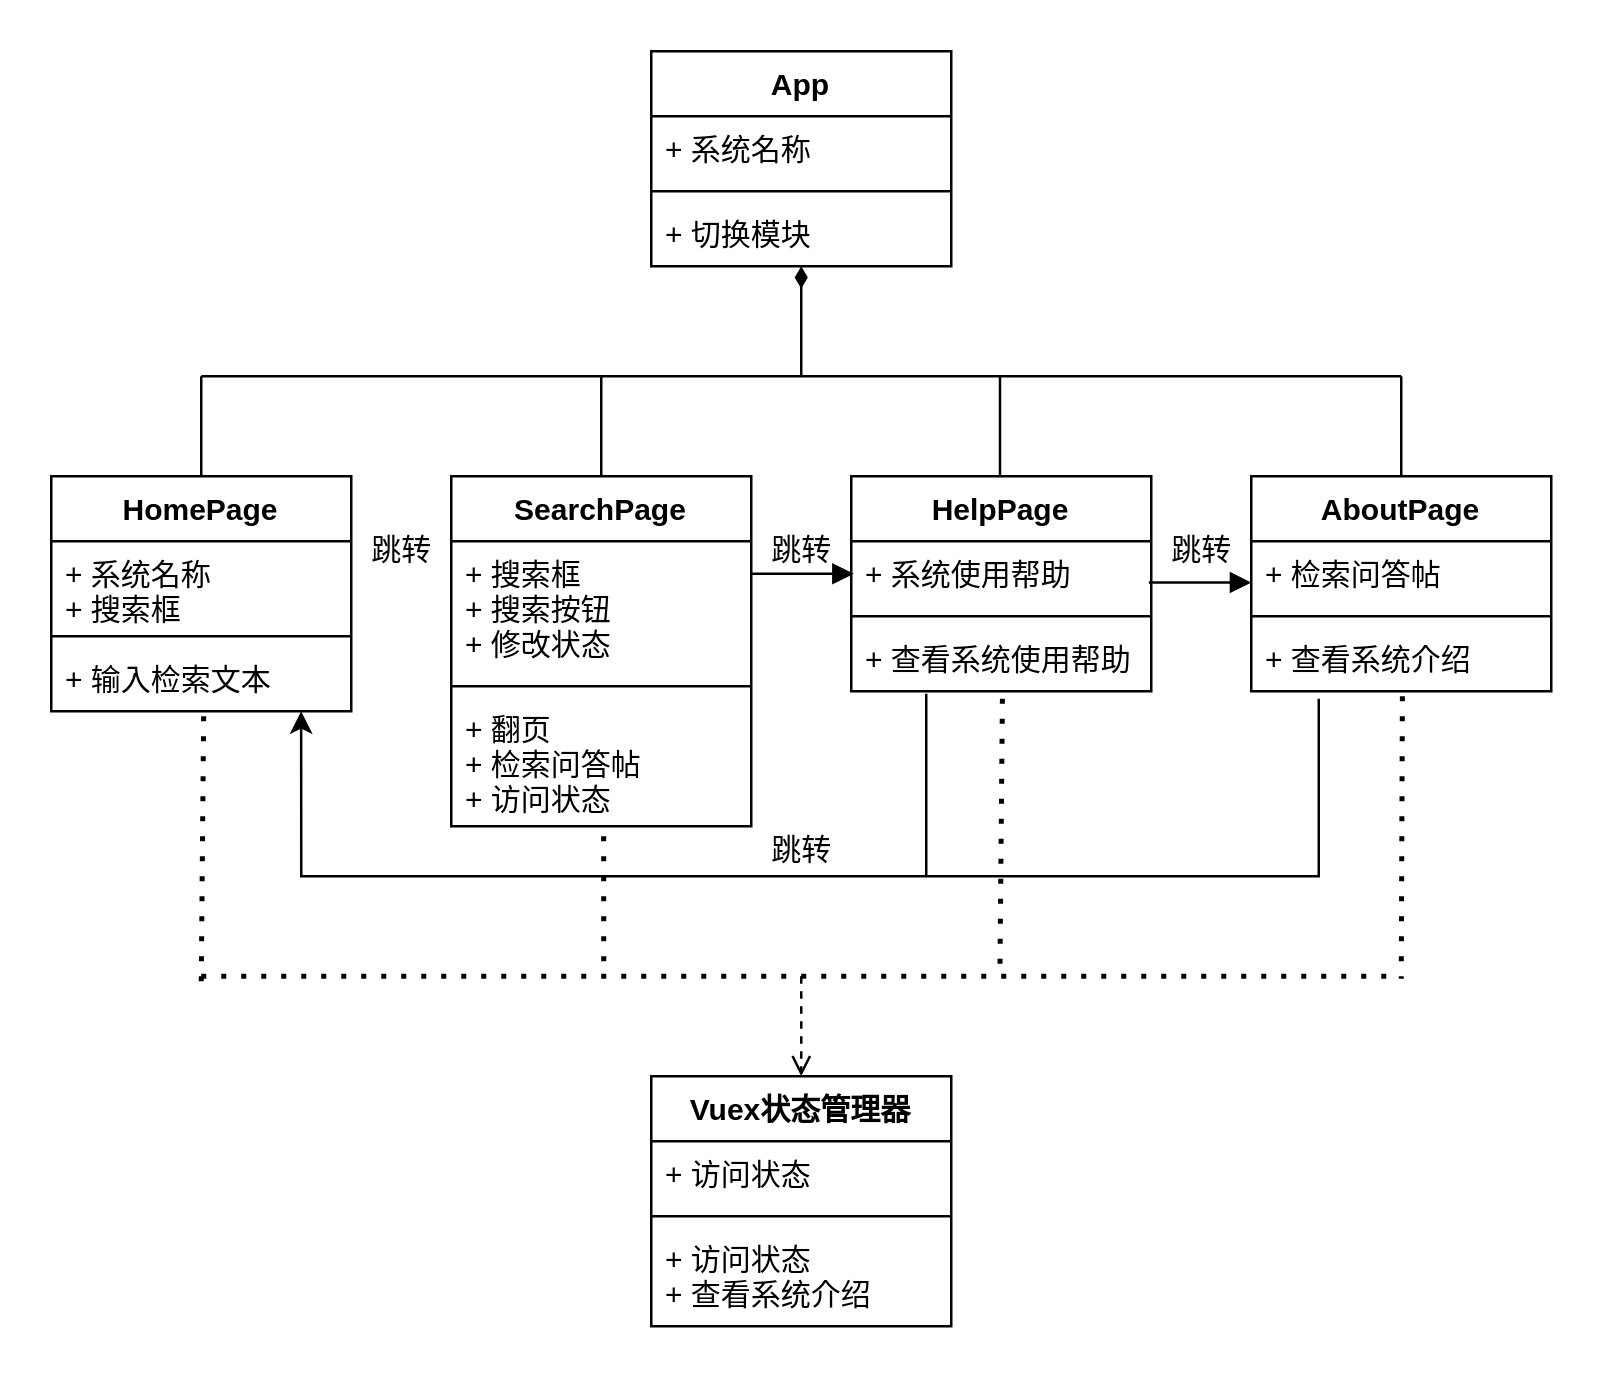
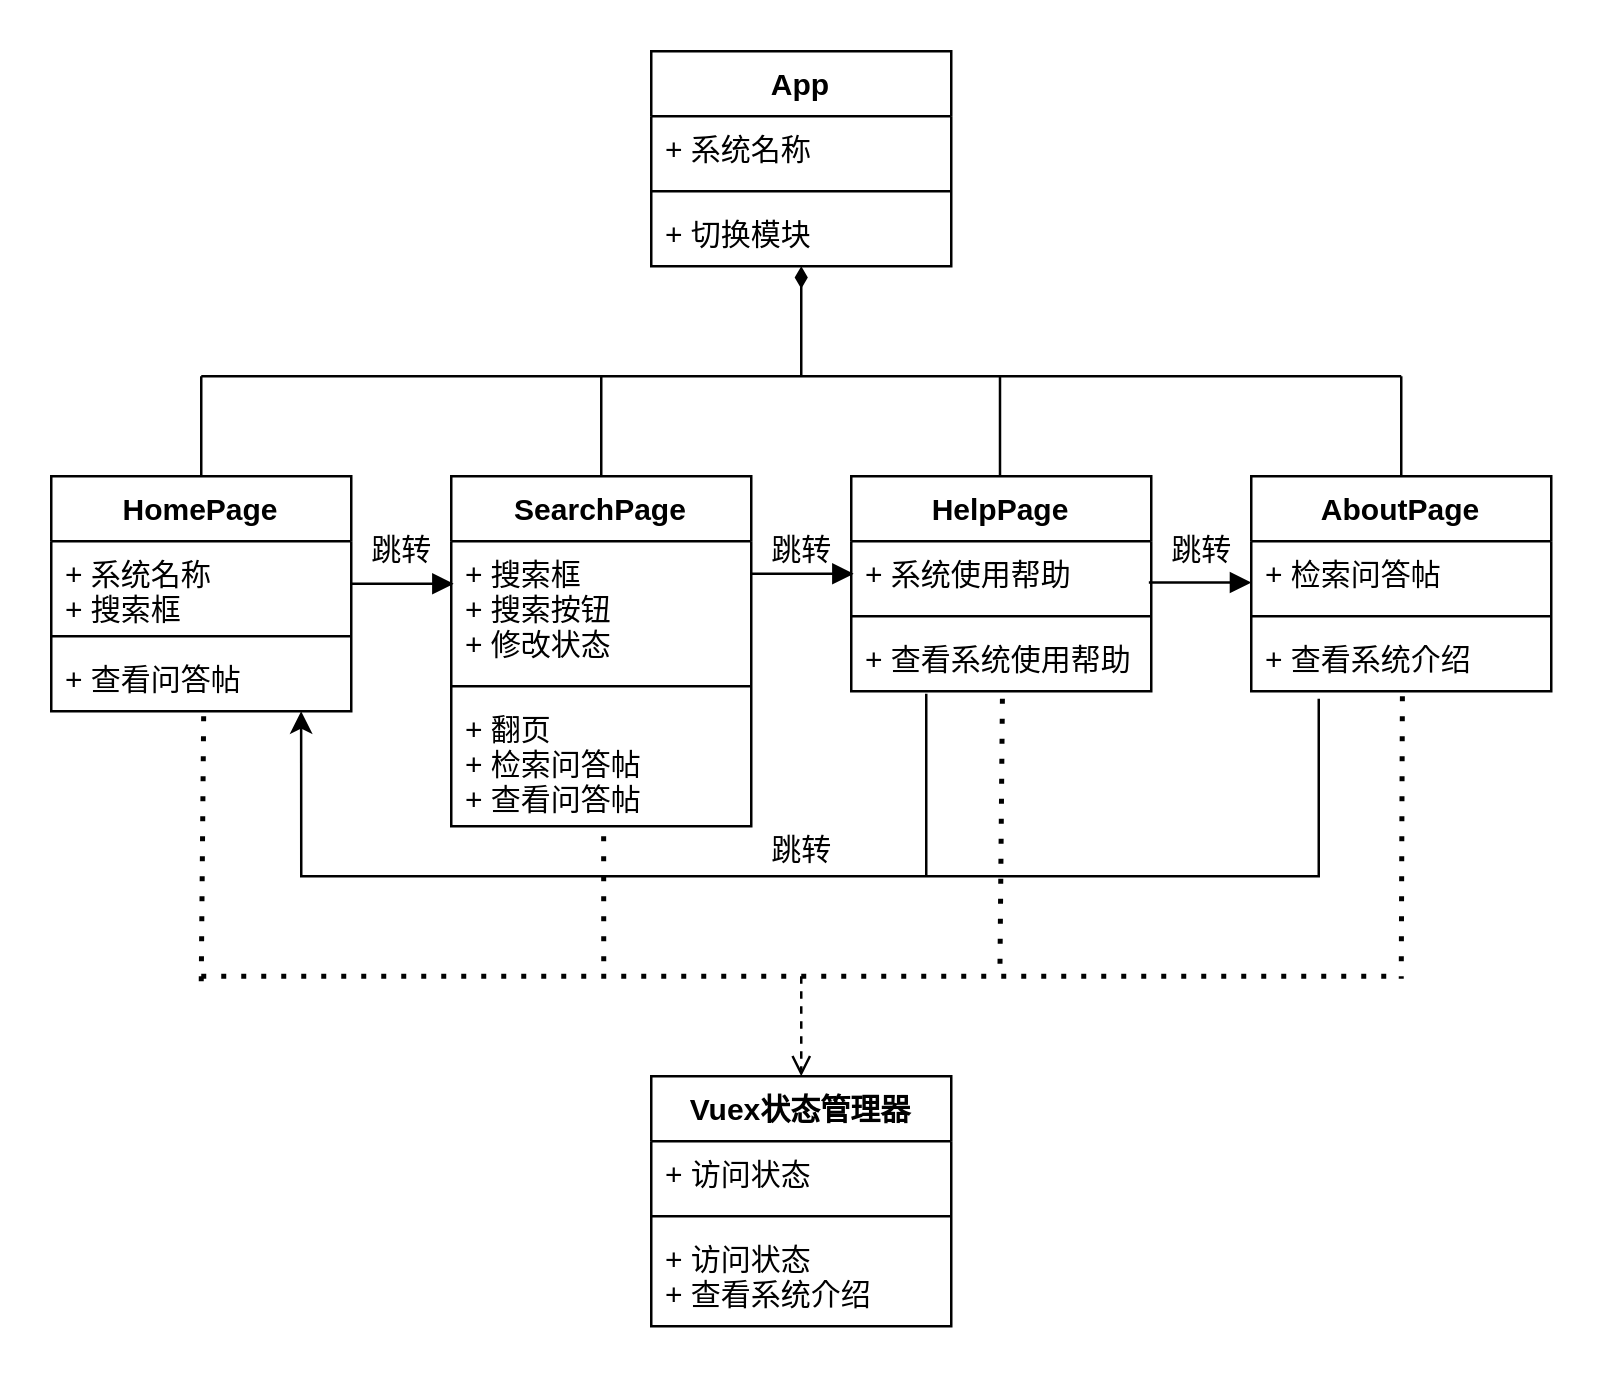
  <mxCell id="0" />
  <mxCell id="1" parent="0" />
  <mxCell id="2" value="App" style="swimlane;fontStyle=1;align=center;verticalAlign=top;childLayout=stackLayout;horizontal=1;startSize=26;horizontalStack=0;resizeParent=1;resizeParentMax=0;resizeLast=0;collapsible=1;marginBottom=0;" vertex="1" parent="1"><mxGeometry x="260" y="20" width="120" height="86" as="geometry" /></mxCell>
  <mxCell id="3" value="+ 系统名称" style="text;strokeColor=none;fillColor=none;align=left;verticalAlign=top;spacingLeft=4;spacingRight=4;overflow=hidden;rotatable=0;points=[[0,0.5],[1,0.5]];portConstraint=eastwest;" vertex="1" parent="2"><mxGeometry y="26" width="120" height="26" as="geometry" /></mxCell>
  <mxCell id="4" value="" style="line;strokeWidth=1;fillColor=none;align=left;verticalAlign=middle;spacingTop=-1;spacingLeft=3;spacingRight=3;rotatable=0;labelPosition=right;points=[];portConstraint=eastwest;" vertex="1" parent="2"><mxGeometry y="52" width="120" height="8" as="geometry" /></mxCell>
  <mxCell id="5" value="+ 切换模块" style="text;strokeColor=none;fillColor=none;align=left;verticalAlign=top;spacingLeft=4;spacingRight=4;overflow=hidden;rotatable=0;points=[[0,0.5],[1,0.5]];portConstraint=eastwest;" vertex="1" parent="2"><mxGeometry y="60" width="120" height="26" as="geometry" /></mxCell>
  <mxCell id="6" value="HomePage" style="swimlane;fontStyle=1;align=center;verticalAlign=top;childLayout=stackLayout;horizontal=1;startSize=26;horizontalStack=0;resizeParent=1;resizeParentMax=0;resizeLast=0;collapsible=1;marginBottom=0;" vertex="1" parent="1"><mxGeometry x="20" y="190" width="120" height="94" as="geometry" /></mxCell>
  <mxCell id="7" value="+ 系统名称&#10;+ 搜索框" style="text;strokeColor=none;fillColor=none;align=left;verticalAlign=top;spacingLeft=4;spacingRight=4;overflow=hidden;rotatable=0;points=[[0,0.5],[1,0.5]];portConstraint=eastwest;" vertex="1" parent="6"><mxGeometry y="26" width="120" height="34" as="geometry" /></mxCell>
  <mxCell id="8" value="" style="line;strokeWidth=1;fillColor=none;align=left;verticalAlign=middle;spacingTop=-1;spacingLeft=3;spacingRight=3;rotatable=0;labelPosition=right;points=[];portConstraint=eastwest;" vertex="1" parent="6"><mxGeometry y="60" width="120" height="8" as="geometry" /></mxCell>
- <mxCell id="9" value="+ 输入检索文本" style="text;strokeColor=none;fillColor=none;align=left;verticalAlign=top;spacingLeft=4;spacingRight=4;overflow=hidden;rotatable=0;points=[[0,0.5],[1,0.5]];portConstraint=eastwest;" vertex="1" parent="6"><mxGeometry y="68" width="120" height="26" as="geometry" /></mxCell>
+ <mxCell id="9" value="+ 查看问答帖" style="text;strokeColor=none;fillColor=none;align=left;verticalAlign=top;spacingLeft=4;spacingRight=4;overflow=hidden;rotatable=0;points=[[0,0.5],[1,0.5]];portConstraint=eastwest;" vertex="1" parent="6"><mxGeometry y="68" width="120" height="26" as="geometry" /></mxCell>
  <mxCell id="10" value="Vuex状态管理器" style="swimlane;fontStyle=1;align=center;verticalAlign=top;childLayout=stackLayout;horizontal=1;startSize=26;horizontalStack=0;resizeParent=1;resizeParentMax=0;resizeLast=0;collapsible=1;marginBottom=0;" vertex="1" parent="1"><mxGeometry x="260" y="430" width="120" height="100" as="geometry" /></mxCell>
  <mxCell id="11" value="+ 访问状态" style="text;strokeColor=none;fillColor=none;align=left;verticalAlign=top;spacingLeft=4;spacingRight=4;overflow=hidden;rotatable=0;points=[[0,0.5],[1,0.5]];portConstraint=eastwest;" vertex="1" parent="10"><mxGeometry y="26" width="120" height="26" as="geometry" /></mxCell>
  <mxCell id="12" value="" style="line;strokeWidth=1;fillColor=none;align=left;verticalAlign=middle;spacingTop=-1;spacingLeft=3;spacingRight=3;rotatable=0;labelPosition=right;points=[];portConstraint=eastwest;" vertex="1" parent="10"><mxGeometry y="52" width="120" height="8" as="geometry" /></mxCell>
  <mxCell id="13" value="+ 访问状态&#10;+ 查看系统介绍" style="text;strokeColor=none;fillColor=none;align=left;verticalAlign=top;spacingLeft=4;spacingRight=4;overflow=hidden;rotatable=0;points=[[0,0.5],[1,0.5]];portConstraint=eastwest;" vertex="1" parent="10"><mxGeometry y="60" width="120" height="40" as="geometry" /></mxCell>
  <mxCell id="14" value="SearchPage" style="swimlane;fontStyle=1;align=center;verticalAlign=top;childLayout=stackLayout;horizontal=1;startSize=26;horizontalStack=0;resizeParent=1;resizeParentMax=0;resizeLast=0;collapsible=1;marginBottom=0;" vertex="1" parent="1"><mxGeometry x="180" y="190" width="120" height="140" as="geometry" /></mxCell>
  <mxCell id="15" value="+ 搜索框&#10;+ 搜索按钮&#10;+ 修改状态" style="text;strokeColor=none;fillColor=none;align=left;verticalAlign=top;spacingLeft=4;spacingRight=4;overflow=hidden;rotatable=0;points=[[0,0.5],[1,0.5]];portConstraint=eastwest;" vertex="1" parent="14"><mxGeometry y="26" width="120" height="54" as="geometry" /></mxCell>
  <mxCell id="16" value="" style="line;strokeWidth=1;fillColor=none;align=left;verticalAlign=middle;spacingTop=-1;spacingLeft=3;spacingRight=3;rotatable=0;labelPosition=right;points=[];portConstraint=eastwest;" vertex="1" parent="14"><mxGeometry y="80" width="120" height="8" as="geometry" /></mxCell>
- <mxCell id="17" value="+ 翻页&#10;+ 检索问答帖&#10;+ 访问状态" style="text;strokeColor=none;fillColor=none;align=left;verticalAlign=top;spacingLeft=4;spacingRight=4;overflow=hidden;rotatable=0;points=[[0,0.5],[1,0.5]];portConstraint=eastwest;" vertex="1" parent="14"><mxGeometry y="88" width="120" height="52" as="geometry" /></mxCell>
+ <mxCell id="17" value="+ 翻页&#10;+ 检索问答帖&#10;+ 查看问答帖" style="text;strokeColor=none;fillColor=none;align=left;verticalAlign=top;spacingLeft=4;spacingRight=4;overflow=hidden;rotatable=0;points=[[0,0.5],[1,0.5]];portConstraint=eastwest;" vertex="1" parent="14"><mxGeometry y="88" width="120" height="52" as="geometry" /></mxCell>
  <mxCell id="18" value="AboutPage" style="swimlane;fontStyle=1;align=center;verticalAlign=top;childLayout=stackLayout;horizontal=1;startSize=26;horizontalStack=0;resizeParent=1;resizeParentMax=0;resizeLast=0;collapsible=1;marginBottom=0;" vertex="1" parent="1"><mxGeometry x="500" y="190" width="120" height="86" as="geometry" /></mxCell>
  <mxCell id="19" value="+ 检索问答帖" style="text;strokeColor=none;fillColor=none;align=left;verticalAlign=top;spacingLeft=4;spacingRight=4;overflow=hidden;rotatable=0;points=[[0,0.5],[1,0.5]];portConstraint=eastwest;" vertex="1" parent="18"><mxGeometry y="26" width="120" height="26" as="geometry" /></mxCell>
  <mxCell id="20" value="" style="line;strokeWidth=1;fillColor=none;align=left;verticalAlign=middle;spacingTop=-1;spacingLeft=3;spacingRight=3;rotatable=0;labelPosition=right;points=[];portConstraint=eastwest;" vertex="1" parent="18"><mxGeometry y="52" width="120" height="8" as="geometry" /></mxCell>
  <mxCell id="21" value="+ 查看系统介绍" style="text;strokeColor=none;fillColor=none;align=left;verticalAlign=top;spacingLeft=4;spacingRight=4;overflow=hidden;rotatable=0;points=[[0,0.5],[1,0.5]];portConstraint=eastwest;" vertex="1" parent="18"><mxGeometry y="60" width="120" height="26" as="geometry" /></mxCell>
  <mxCell id="22" value="HelpPage" style="swimlane;fontStyle=1;align=center;verticalAlign=top;childLayout=stackLayout;horizontal=1;startSize=26;horizontalStack=0;resizeParent=1;resizeParentMax=0;resizeLast=0;collapsible=1;marginBottom=0;" vertex="1" parent="1"><mxGeometry x="340" y="190" width="120" height="86" as="geometry" /></mxCell>
  <mxCell id="23" value="+ 系统使用帮助" style="text;strokeColor=none;fillColor=none;align=left;verticalAlign=top;spacingLeft=4;spacingRight=4;overflow=hidden;rotatable=0;points=[[0,0.5],[1,0.5]];portConstraint=eastwest;" vertex="1" parent="22"><mxGeometry y="26" width="120" height="26" as="geometry" /></mxCell>
  <mxCell id="24" value="" style="line;strokeWidth=1;fillColor=none;align=left;verticalAlign=middle;spacingTop=-1;spacingLeft=3;spacingRight=3;rotatable=0;labelPosition=right;points=[];portConstraint=eastwest;" vertex="1" parent="22"><mxGeometry y="52" width="120" height="8" as="geometry" /></mxCell>
  <mxCell id="25" value="+ 查看系统使用帮助" style="text;strokeColor=none;fillColor=none;align=left;verticalAlign=top;spacingLeft=4;spacingRight=4;overflow=hidden;rotatable=0;points=[[0,0.5],[1,0.5]];portConstraint=eastwest;" vertex="1" parent="22"><mxGeometry y="60" width="120" height="26" as="geometry" /></mxCell>
  <mxCell id="26" value="" style="endArrow=none;dashed=1;html=1;dashPattern=1 3;strokeWidth=2;rounded=0;exitX=0.508;exitY=1;exitDx=0;exitDy=0;exitPerimeter=0;" edge="1" parent="1"><mxGeometry width="50" height="50" relative="1" as="geometry"><mxPoint x="80.96" y="286" as="sourcePoint" /><mxPoint x="80" y="392" as="targetPoint" /></mxGeometry></mxCell>
  <mxCell id="27" value="" style="endArrow=none;dashed=1;html=1;dashPattern=1 3;strokeWidth=2;rounded=0;exitX=0.508;exitY=1.077;exitDx=0;exitDy=0;exitPerimeter=0;" edge="1" parent="1" source="17"><mxGeometry width="50" height="50" relative="1" as="geometry"><mxPoint x="330" y="320" as="sourcePoint" /><mxPoint x="241" y="390" as="targetPoint" /></mxGeometry></mxCell>
  <mxCell id="28" value="" style="endArrow=none;dashed=1;html=1;dashPattern=1 3;strokeWidth=2;rounded=0;exitX=0.508;exitY=1;exitDx=0;exitDy=0;exitPerimeter=0;" edge="1" parent="1"><mxGeometry width="50" height="50" relative="1" as="geometry"><mxPoint x="400.46" y="279" as="sourcePoint" /><mxPoint x="399.5" y="385" as="targetPoint" /></mxGeometry></mxCell>
  <mxCell id="29" value="" style="endArrow=none;dashed=1;html=1;dashPattern=1 3;strokeWidth=2;rounded=0;exitX=0.508;exitY=1;exitDx=0;exitDy=0;exitPerimeter=0;" edge="1" parent="1"><mxGeometry width="50" height="50" relative="1" as="geometry"><mxPoint x="560.46" y="278" as="sourcePoint" /><mxPoint x="560" y="391" as="targetPoint" /></mxGeometry></mxCell>
  <mxCell id="30" value="" style="endArrow=none;dashed=1;html=1;dashPattern=1 3;strokeWidth=2;rounded=0;" edge="1" parent="1"><mxGeometry width="50" height="50" relative="1" as="geometry"><mxPoint x="80" y="390" as="sourcePoint" /><mxPoint x="560" y="390" as="targetPoint" /></mxGeometry></mxCell>
  <mxCell id="31" value="" style="endArrow=open;html=1;rounded=0;entryX=0.5;entryY=0;entryDx=0;entryDy=0;dashed=1;endFill=0;" edge="1" parent="1" target="10"><mxGeometry width="50" height="50" relative="1" as="geometry"><mxPoint x="320" y="390" as="sourcePoint" /><mxPoint x="380" y="270" as="targetPoint" /></mxGeometry></mxCell>
  <mxCell id="32" value="" style="endArrow=none;html=1;rounded=0;exitX=0.5;exitY=0;exitDx=0;exitDy=0;" edge="1" parent="1" source="6"><mxGeometry width="50" height="50" relative="1" as="geometry"><mxPoint x="330" y="320" as="sourcePoint" /><mxPoint x="80" y="150" as="targetPoint" /></mxGeometry></mxCell>
  <mxCell id="33" value="" style="endArrow=none;html=1;rounded=0;exitX=0.5;exitY=0;exitDx=0;exitDy=0;" edge="1" parent="1" source="14"><mxGeometry width="50" height="50" relative="1" as="geometry"><mxPoint x="90" y="200" as="sourcePoint" /><mxPoint x="240" y="150" as="targetPoint" /></mxGeometry></mxCell>
  <mxCell id="34" value="" style="endArrow=none;html=1;rounded=0;exitX=0.5;exitY=0;exitDx=0;exitDy=0;" edge="1" parent="1"><mxGeometry width="50" height="50" relative="1" as="geometry"><mxPoint x="399.5" y="190" as="sourcePoint" /><mxPoint x="399.5" y="150" as="targetPoint" /></mxGeometry></mxCell>
  <mxCell id="35" value="" style="endArrow=none;html=1;rounded=0;exitX=0.5;exitY=0;exitDx=0;exitDy=0;" edge="1" parent="1" source="18"><mxGeometry width="50" height="50" relative="1" as="geometry"><mxPoint x="260" y="210" as="sourcePoint" /><mxPoint x="560" y="150" as="targetPoint" /></mxGeometry></mxCell>
  <mxCell id="36" value="" style="endArrow=none;html=1;rounded=0;" edge="1" parent="1"><mxGeometry width="50" height="50" relative="1" as="geometry"><mxPoint x="80" y="150" as="sourcePoint" /><mxPoint x="560" y="150" as="targetPoint" /></mxGeometry></mxCell>
  <mxCell id="37" value="" style="endArrow=diamondThin;html=1;rounded=0;endFill=1;entryX=0.5;entryY=1.115;entryDx=0;entryDy=0;entryPerimeter=0;" edge="1" parent="1"><mxGeometry width="50" height="50" relative="1" as="geometry"><mxPoint x="320" y="150" as="sourcePoint" /><mxPoint x="320" y="105.99" as="targetPoint" /></mxGeometry></mxCell>
+ <mxCell id="38" value="" style="endArrow=block;html=1;rounded=0;exitX=1;exitY=0.5;exitDx=0;exitDy=0;entryX=0.008;entryY=0.315;entryDx=0;entryDy=0;entryPerimeter=0;endFill=1;" edge="1" parent="1" source="7" target="15"><mxGeometry width="50" height="50" relative="1" as="geometry"><mxPoint x="330" y="320" as="sourcePoint" /><mxPoint x="380" y="270" as="targetPoint" /></mxGeometry></mxCell>
  <mxCell id="39" value="跳转" style="text;html=1;align=center;verticalAlign=middle;resizable=0;points=[];autosize=1;strokeColor=none;fillColor=none;" vertex="1" parent="1"><mxGeometry x="140" y="210" width="40" height="20" as="geometry" /></mxCell>
  <mxCell id="40" value="跳转" style="text;html=1;align=center;verticalAlign=middle;resizable=0;points=[];autosize=1;strokeColor=none;fillColor=none;" vertex="1" parent="1"><mxGeometry x="300" y="210" width="40" height="20" as="geometry" /></mxCell>
  <mxCell id="41" value="" style="endArrow=block;html=1;rounded=0;exitX=1;exitY=0.5;exitDx=0;exitDy=0;entryX=0.008;entryY=0.315;entryDx=0;entryDy=0;entryPerimeter=0;endFill=1;" edge="1" parent="1"><mxGeometry width="50" height="50" relative="1" as="geometry"><mxPoint x="300" y="229" as="sourcePoint" /><mxPoint x="340.96" y="229.01" as="targetPoint" /></mxGeometry></mxCell>
  <mxCell id="42" value="" style="endArrow=block;html=1;rounded=0;exitX=1;exitY=0.5;exitDx=0;exitDy=0;entryX=0.008;entryY=0.315;entryDx=0;entryDy=0;entryPerimeter=0;endFill=1;" edge="1" parent="1"><mxGeometry width="50" height="50" relative="1" as="geometry"><mxPoint x="459.04" y="232.5" as="sourcePoint" /><mxPoint x="500" y="232.51" as="targetPoint" /></mxGeometry></mxCell>
  <mxCell id="43" value="跳转" style="text;html=1;align=center;verticalAlign=middle;resizable=0;points=[];autosize=1;strokeColor=none;fillColor=none;" vertex="1" parent="1"><mxGeometry x="460" y="210" width="40" height="20" as="geometry" /></mxCell>
  <mxCell id="44" value="" style="endArrow=classic;html=1;rounded=0;exitX=0.225;exitY=1.115;exitDx=0;exitDy=0;entryX=0.833;entryY=1.115;entryDx=0;entryDy=0;entryPerimeter=0;exitPerimeter=0;" edge="1" parent="1" source="21"><mxGeometry width="50" height="50" relative="1" as="geometry"><mxPoint x="500" y="260" as="sourcePoint" /><mxPoint x="119.96" y="283.99" as="targetPoint" /><Array as="points"><mxPoint x="527" y="350" /><mxPoint x="120" y="350" /></Array></mxGeometry></mxCell>
  <mxCell id="45" value="" style="endArrow=none;html=1;rounded=0;" edge="1" parent="1"><mxGeometry width="50" height="50" relative="1" as="geometry"><mxPoint x="370" y="350" as="sourcePoint" /><mxPoint x="370" y="277" as="targetPoint" /></mxGeometry></mxCell>
  <mxCell id="46" value="跳转" style="text;html=1;align=center;verticalAlign=middle;resizable=0;points=[];autosize=1;strokeColor=none;fillColor=none;" vertex="1" parent="1"><mxGeometry x="300" y="330" width="40" height="20" as="geometry" /></mxCell>
